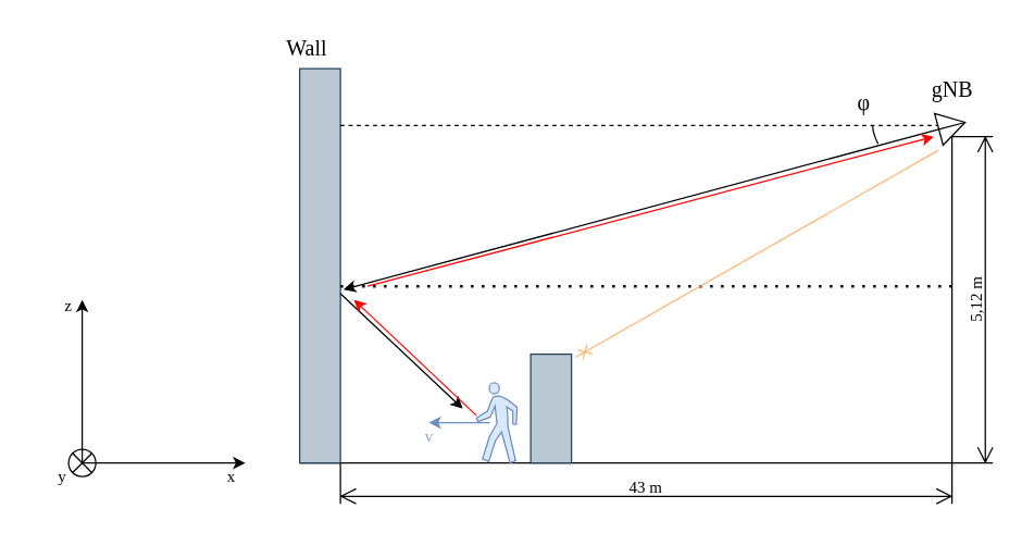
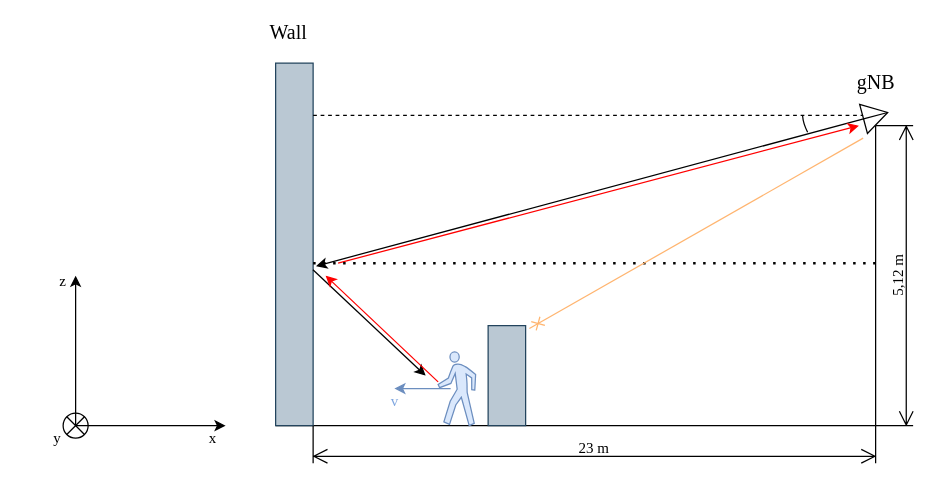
  <mxCell id="0" />
  <mxCell id="1" parent="0" />
  <mxCell id="2" value="" style="endArrow=none;html=1;rounded=0;" parent="1" edge="1"><mxGeometry width="50" height="50" relative="1" as="geometry"><mxPoint x="220" y="340" as="sourcePoint" /><mxPoint x="700" y="340" as="targetPoint" /></mxGeometry></mxCell>
  <mxCell id="3" value="" style="endArrow=classic;html=1;rounded=0;" parent="1" edge="1"><mxGeometry width="50" height="50" relative="1" as="geometry"><mxPoint x="60" y="340" as="sourcePoint" /><mxPoint x="180" y="340" as="targetPoint" /></mxGeometry></mxCell>
  <mxCell id="4" value="" style="endArrow=classic;html=1;rounded=0;" parent="1" edge="1"><mxGeometry width="50" height="50" relative="1" as="geometry"><mxPoint x="60" y="340" as="sourcePoint" /><mxPoint x="60" y="220" as="targetPoint" /></mxGeometry></mxCell>
  <mxCell id="5" value="" style="ellipse;whiteSpace=wrap;html=1;aspect=fixed;fillColor=none;connectable=1;allowArrows=0;" parent="1" vertex="1"><mxGeometry x="50" y="330" width="20" height="20" as="geometry" /></mxCell>
  <mxCell id="6" value="" style="endArrow=none;html=1;rounded=0;exitX=1;exitY=1;exitDx=0;exitDy=0;entryX=0;entryY=0;entryDx=0;entryDy=0;" parent="1" source="5" target="5" edge="1"><mxGeometry width="50" height="50" relative="1" as="geometry"><mxPoint x="110" y="360" as="sourcePoint" /><mxPoint x="50" y="330" as="targetPoint" /></mxGeometry></mxCell>
  <mxCell id="7" value="&lt;font face=&quot;LM Sans&quot;&gt;x&lt;/font&gt;" style="text;strokeColor=none;align=center;fillColor=none;html=1;verticalAlign=middle;whiteSpace=wrap;rounded=0;" parent="1" vertex="1"><mxGeometry x="140" y="340" width="60" height="20" as="geometry" /></mxCell>
  <mxCell id="8" value="&lt;font face=&quot;LM Sans&quot;&gt;z&lt;/font&gt;" style="text;strokeColor=none;align=center;fillColor=none;html=1;verticalAlign=middle;whiteSpace=wrap;rounded=0;" parent="1" vertex="1"><mxGeometry x="20" y="210" width="60" height="30" as="geometry" /></mxCell>
  <mxCell id="9" value="" style="rounded=0;whiteSpace=wrap;html=1;fillStyle=auto;fillOpacity=100;strokeOpacity=100;fillColor=#bac8d3;strokeColor=#23445d;labelPadding=0;" parent="1" vertex="1"><mxGeometry x="220" y="50" width="30" height="290" as="geometry" /></mxCell>
- <mxCell id="10" value="&lt;font face=&quot;LM Sans&quot;&gt;Wall&lt;/font&gt;" style="text;html=1;align=center;verticalAlign=middle;resizable=0;points=[];autosize=1;strokeColor=none;fillColor=none;fontSize=16;" parent="1" vertex="1"><mxGeometry x="200" y="20" width="50" height="30" as="geometry" /></mxCell>
+ <mxCell id="10" value="&lt;font face=&quot;LM Sans&quot;&gt;Wall&lt;/font&gt;" style="text;html=1;align=center;verticalAlign=middle;resizable=0;points=[];autosize=1;strokeColor=none;fillColor=none;fontSize=16;" parent="1" vertex="1"><mxGeometry x="205" y="10" width="50" height="30" as="geometry" /></mxCell>
  <mxCell id="11" value="" style="endArrow=none;html=1;rounded=0;" parent="1" edge="1"><mxGeometry width="50" height="50" relative="1" as="geometry"><mxPoint x="700" y="340" as="sourcePoint" /><mxPoint x="700" y="100" as="targetPoint" /></mxGeometry></mxCell>
  <mxCell id="12" value="" style="triangle;whiteSpace=wrap;html=1;rotation=-15;" parent="1" vertex="1"><mxGeometry x="690" y="80" width="20" height="24.15" as="geometry" /></mxCell>
  <mxCell id="13" value="" style="endArrow=none;html=1;rounded=0;entryX=0;entryY=0.5;entryDx=0;entryDy=0;exitX=1;exitY=0.5;exitDx=0;exitDy=0;" parent="1" source="12" target="12" edge="1"><mxGeometry width="50" height="50" relative="1" as="geometry"><mxPoint x="510" y="180" as="sourcePoint" /><mxPoint x="680" y="100" as="targetPoint" /></mxGeometry></mxCell>
  <mxCell id="14" value="" style="endArrow=classic;html=1;rounded=0;exitX=0.5;exitY=0.5;exitDx=0;exitDy=0;exitPerimeter=0;fillColor=#dae8fc;strokeColor=#6c8ebf;" parent="1" edge="1"><mxGeometry width="50" height="50" relative="1" as="geometry"><mxPoint x="360" y="310.39" as="sourcePoint" /><mxPoint x="315" y="310.39" as="targetPoint" /><Array as="points"><mxPoint x="335" y="310.39" /></Array></mxGeometry></mxCell>
  <mxCell id="15" value="" style="endArrow=none;html=1;rounded=0;exitX=1;exitY=0.144;exitDx=0;exitDy=0;exitPerimeter=0;dashed=1;" parent="1" source="9" edge="1"><mxGeometry width="50" height="50" relative="1" as="geometry"><mxPoint x="210" y="91.88" as="sourcePoint" /><mxPoint x="690" y="91.88" as="targetPoint" /></mxGeometry></mxCell>
  <mxCell id="16" value="" style="endArrow=classic;html=1;rounded=0;exitX=0;exitY=0.5;exitDx=0;exitDy=0;entryX=1.078;entryY=0.56;entryDx=0;entryDy=0;entryPerimeter=0;" parent="1" source="12" target="9" edge="1"><mxGeometry width="50" height="50" relative="1" as="geometry"><mxPoint x="410" y="210" as="sourcePoint" /><mxPoint x="460" y="160" as="targetPoint" /></mxGeometry></mxCell>
  <mxCell id="17" value="" style="endArrow=classic;html=1;rounded=0;fillColor=#f8cecc;strokeColor=#FF0000;gradientColor=#ea6b66;entryX=-0.247;entryY=0.674;entryDx=0;entryDy=0;entryPerimeter=0;" parent="1" target="12" edge="1"><mxGeometry width="50" height="50" relative="1" as="geometry"><mxPoint x="270" y="210" as="sourcePoint" /><mxPoint x="270" y="210" as="targetPoint" /></mxGeometry></mxCell>
  <mxCell id="18" value="&lt;font face=&quot;LM Sans&quot;&gt;gNB&lt;/font&gt;" style="text;html=1;align=center;verticalAlign=middle;resizable=0;points=[];autosize=1;strokeColor=none;fillColor=none;fontSize=16;" parent="1" vertex="1"><mxGeometry x="675" y="50" width="50" height="30" as="geometry" /></mxCell>
  <mxCell id="19" value="&lt;font face=&quot;LM Sans&quot; color=&quot;#7ea6e0&quot;&gt;v&lt;/font&gt;" style="text;html=1;align=center;verticalAlign=middle;resizable=0;points=[];autosize=1;fillColor=none;strokeColor=none;" parent="1" vertex="1"><mxGeometry x="300" y="306" width="30" height="30" as="geometry" /></mxCell>
  <mxCell id="20" value="" style="verticalLabelPosition=bottom;verticalAlign=top;html=1;shape=mxgraph.basic.arc;startAngle=0.331;endAngle=0.407;rotation=135;" parent="1" vertex="1"><mxGeometry x="650" y="70" width="40" height="70" as="geometry" /></mxCell>
- <mxCell id="21" value="&lt;font style=&quot;font-size: 16px;&quot; face=&quot;LM Sans&quot;&gt;φ&lt;/font&gt;" style="text;html=1;align=center;verticalAlign=middle;resizable=0;points=[];autosize=1;strokeColor=none;fillColor=none;fontSize=14;" parent="1" vertex="1"><mxGeometry x="620" y="60" width="30" height="30" as="geometry" /></mxCell>
  <mxCell id="22" value="" style="endArrow=none;dashed=1;html=1;dashPattern=1 3;strokeWidth=2;rounded=0;" parent="1" edge="1"><mxGeometry width="50" height="50" relative="1" as="geometry"><mxPoint x="250" y="210" as="sourcePoint" /><mxPoint x="700.667" y="210" as="targetPoint" /></mxGeometry></mxCell>
  <mxCell id="23" style="edgeStyle=orthogonalEdgeStyle;rounded=0;orthogonalLoop=1;jettySize=auto;html=1;exitX=0.5;exitY=1;exitDx=0;exitDy=0;" parent="1" source="8" target="8" edge="1"><mxGeometry relative="1" as="geometry" /></mxCell>
  <mxCell id="24" value="" style="endArrow=none;html=1;rounded=0;exitX=0;exitY=1;exitDx=0;exitDy=0;entryX=1;entryY=0;entryDx=0;entryDy=0;" parent="1" source="5" target="5" edge="1"><mxGeometry width="50" height="50" relative="1" as="geometry"><mxPoint x="53" y="347" as="sourcePoint" /><mxPoint x="70" y="330" as="targetPoint" /></mxGeometry></mxCell>
  <mxCell id="25" value="" style="shape=mxgraph.signs.people.walking;html=1;pointerEvents=1;fillColor=#dae8fc;strokeColor=#6c8ebf;verticalLabelPosition=bottom;verticalAlign=top;align=center;sketch=0;flipH=1;" parent="1" vertex="1"><mxGeometry x="350" y="281" width="30" height="59" as="geometry" /></mxCell>
  <mxCell id="26" value="&lt;font face=&quot;LM Sans&quot;&gt;y&lt;/font&gt;" style="text;html=1;align=center;verticalAlign=middle;resizable=0;points=[];autosize=1;strokeColor=none;fillColor=none;" parent="1" vertex="1"><mxGeometry x="30" y="335" width="30" height="30" as="geometry" /></mxCell>
- <mxCell id="27" value="&lt;font face=&quot;LM Sans&quot;&gt;43 m&lt;/font&gt;" style="shape=dimension;whiteSpace=wrap;html=1;align=center;points=[];verticalAlign=bottom;spacingBottom=3;labelBackgroundColor=none;" parent="1" vertex="1"><mxGeometry x="250" y="340" width="450" height="30" as="geometry" /></mxCell>
+ <mxCell id="27" value="&lt;font face=&quot;LM Sans&quot;&gt;23 m&lt;/font&gt;" style="shape=dimension;whiteSpace=wrap;html=1;align=center;points=[];verticalAlign=bottom;spacingBottom=3;labelBackgroundColor=none;" parent="1" vertex="1"><mxGeometry x="250" y="340" width="450" height="30" as="geometry" /></mxCell>
  <mxCell id="28" value="&lt;font face=&quot;LM Sans&quot;&gt;5,12 m&lt;/font&gt;" style="shape=dimension;direction=north;whiteSpace=wrap;html=1;align=center;points=[];verticalAlign=bottom;labelBackgroundColor=none;horizontal=0;spacingBottom=3;" parent="1" vertex="1"><mxGeometry x="700" y="100" width="30" height="240" as="geometry" /></mxCell>
  <mxCell id="29" value="" style="rounded=0;whiteSpace=wrap;html=1;rotation=90;fillStyle=solid;fillColor=#bac8d3;strokeColor=#23445d;" vertex="1" parent="1"><mxGeometry x="365" y="285" width="80" height="30" as="geometry" /></mxCell>
  <mxCell id="30" value="" style="endArrow=classic;html=1;rounded=0;exitX=0.995;exitY=0.57;exitDx=0;exitDy=0;exitPerimeter=0;" edge="1" parent="1" source="9"><mxGeometry width="50" height="50" relative="1" as="geometry"><mxPoint x="300" y="170" as="sourcePoint" /><mxPoint x="340" y="300" as="targetPoint" /></mxGeometry></mxCell>
  <mxCell id="31" value="" style="endArrow=none;html=1;rounded=0;exitX=0.995;exitY=0.57;exitDx=0;exitDy=0;exitPerimeter=0;endFill=0;startArrow=classic;startFill=1;fillColor=#e51400;strokeColor=#ff0000;" edge="1" parent="1"><mxGeometry width="50" height="50" relative="1" as="geometry"><mxPoint x="260" y="220" as="sourcePoint" /><mxPoint x="350" y="305" as="targetPoint" /></mxGeometry></mxCell>
  <mxCell id="32" value="" style="endArrow=cross;html=1;rounded=0;exitX=0.235;exitY=0.247;exitDx=0;exitDy=0;exitPerimeter=0;fillColor=#fa6800;strokeColor=#FFB570;endFill=0;entryX=0.029;entryY=-0.1;entryDx=0;entryDy=0;entryPerimeter=0;" edge="1" parent="1" source="20" target="29"><mxGeometry width="50" height="50" relative="1" as="geometry"><mxPoint x="660" y="140" as="sourcePoint" /><mxPoint x="430" y="260" as="targetPoint" /></mxGeometry></mxCell>
